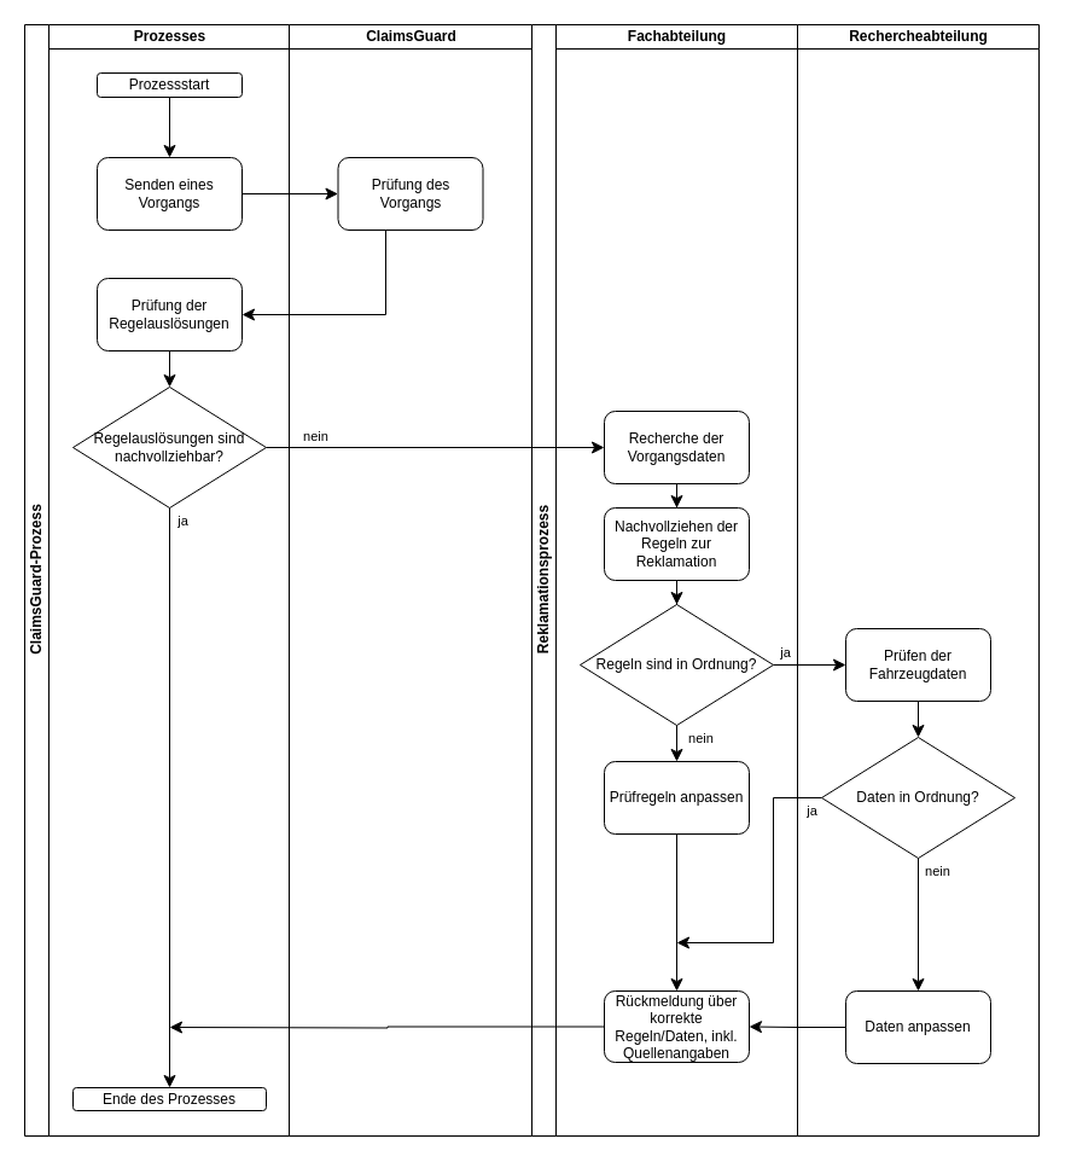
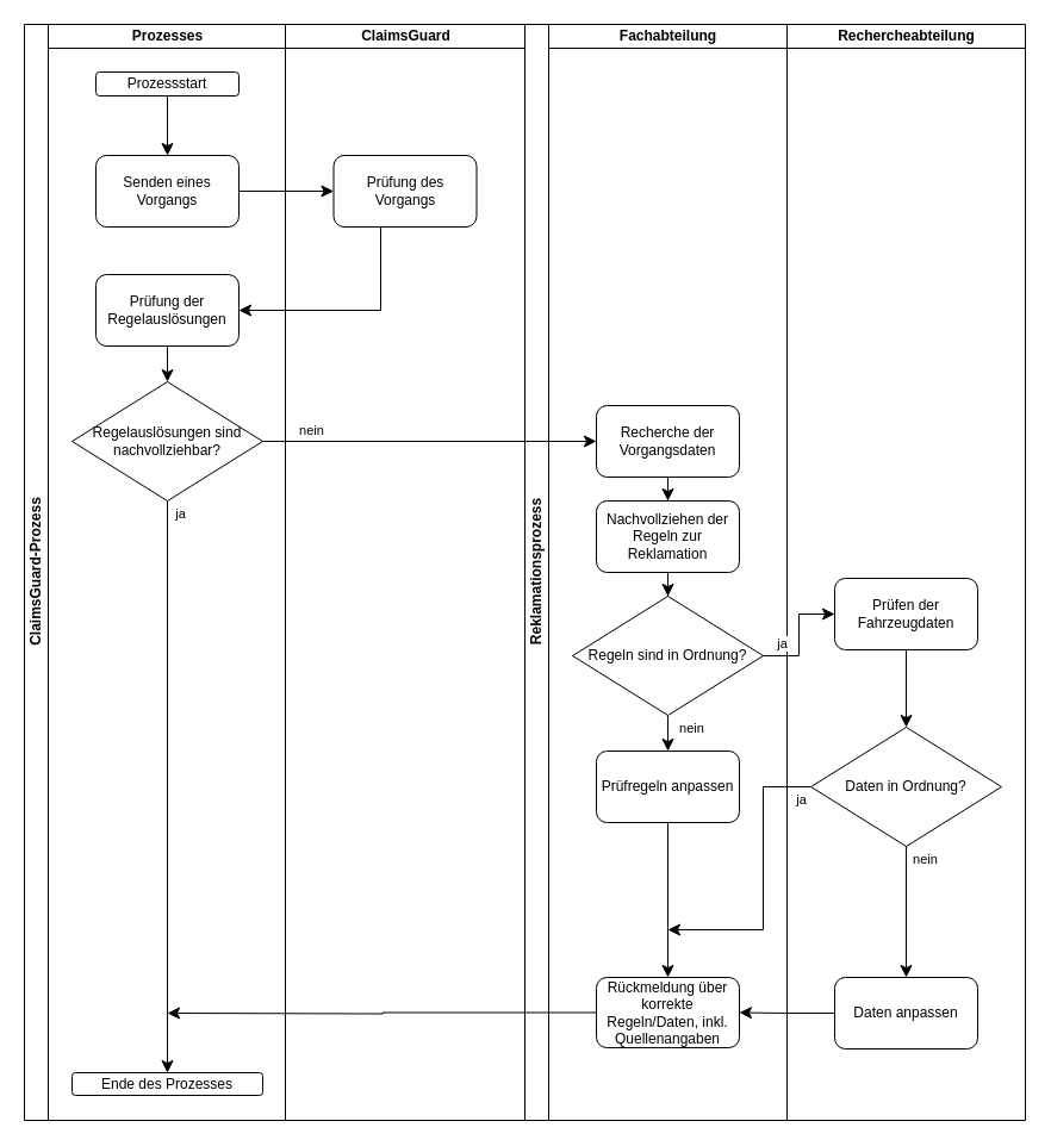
  <mxCell id="0" />
  <mxCell id="1" parent="0" />
  <mxCell id="2" value="ClaimsGuard-Prozess" style="swimlane;html=1;childLayout=stackLayout;resizeParent=1;resizeParentMax=0;startSize=20;horizontal=0;horizontalStack=1;fontSize=12;movable=1;editable=1;resizable=1;rotatable=1;deletable=1;connectable=1;" parent="1" vertex="1"><mxGeometry width="219" height="920" as="geometry" x="20" y="20" /></mxCell>
  <mxCell id="3" value="Fachabteilung" style="swimlane;html=1;startSize=20;fontSize=12;movable=1;editable=1;resizable=1;rotatable=1;deletable=1;connectable=1;" parent="1" vertex="1"><mxGeometry x="460" width="200" height="920" as="geometry" y="20" /></mxCell>
  <mxCell id="4" value="Recherche der Vorgangsdaten" style="rounded=1;whiteSpace=wrap;html=1;fontSize=12;movable=1;resizable=1;rotatable=1;deletable=1;editable=1;connectable=1;" parent="3" vertex="1"><mxGeometry x="40" y="320" width="120" height="60" as="geometry" /></mxCell>
  <mxCell id="5" value="Nachvollziehen der Regeln zur Reklamation" style="rounded=1;whiteSpace=wrap;html=1;fontSize=12;movable=1;resizable=1;rotatable=1;deletable=1;editable=1;connectable=1;" parent="3" vertex="1"><mxGeometry x="40" y="400" width="120" height="60" as="geometry" /></mxCell>
  <mxCell id="6" value="Regeln sind in Ordnung?" style="rhombus;whiteSpace=wrap;html=1;fontSize=12;movable=1;resizable=1;rotatable=1;deletable=1;editable=1;connectable=1;" parent="3" vertex="1"><mxGeometry x="20" y="480" width="160" height="100" as="geometry" /></mxCell>
  <mxCell id="7" value="" style="edgeStyle=orthogonalEdgeStyle;rounded=0;orthogonalLoop=1;jettySize=auto;html=1;fontSize=12;endArrow=classic;endFill=1;startSize=8;endSize=8;movable=1;resizable=1;rotatable=1;deletable=1;editable=1;connectable=1;" parent="3" source="5" target="6" edge="1"><mxGeometry relative="1" as="geometry"><mxPoint x="-20" y="650" as="sourcePoint" /><mxPoint x="-20" y="790" as="targetPoint" /></mxGeometry></mxCell>
  <mxCell id="8" value="Prüfregeln anpassen" style="rounded=1;whiteSpace=wrap;html=1;fontSize=12;movable=1;resizable=1;rotatable=1;deletable=1;editable=1;connectable=1;" parent="3" vertex="1"><mxGeometry x="40" y="610" width="120" height="60" as="geometry" /></mxCell>
  <mxCell id="9" style="edgeStyle=orthogonalEdgeStyle;rounded=0;orthogonalLoop=1;jettySize=auto;html=1;fontSize=12;endArrow=classic;endFill=1;startSize=8;endSize=8;movable=1;resizable=1;rotatable=1;deletable=1;editable=1;connectable=1;" parent="3" source="6" target="8" edge="1"><mxGeometry relative="1" as="geometry"><Array as="points"><mxPoint x="110" y="580" /><mxPoint x="110" y="580" /></Array></mxGeometry></mxCell>
  <mxCell id="10" value="nein" style="edgeLabel;html=1;align=center;verticalAlign=middle;resizable=1;points=[];movable=1;rotatable=1;deletable=1;editable=1;connectable=1;" parent="9" vertex="1" connectable="0"><mxGeometry x="-0.328" y="-1" relative="1" as="geometry"><mxPoint x="20" as="offset" /></mxGeometry></mxCell>
  <mxCell id="11" style="edgeStyle=orthogonalEdgeStyle;rounded=0;orthogonalLoop=1;jettySize=auto;html=1;fontSize=12;movable=1;resizable=1;rotatable=1;deletable=1;editable=1;connectable=1;endSize=8;" parent="3" source="4" target="5" edge="1"><mxGeometry relative="1" as="geometry"><Array as="points" /><mxPoint x="110.034" y="393" as="sourcePoint" /></mxGeometry></mxCell>
  <mxCell id="12" value="Reklamationsprozess" style="swimlane;html=1;childLayout=stackLayout;resizeParent=1;resizeParentMax=0;startSize=20;horizontal=0;horizontalStack=1;fontSize=12;movable=1;editable=1;resizable=1;rotatable=1;deletable=1;connectable=1;dropTarget=0;" parent="1" vertex="1"><mxGeometry x="440" width="220" height="920" as="geometry" y="20" /></mxCell>
  <mxCell id="13" value="Rechercheabteilung" style="swimlane;html=1;startSize=20;fontSize=12;movable=1;editable=1;resizable=1;rotatable=1;deletable=1;connectable=1;dropTarget=0;" parent="1" vertex="1"><mxGeometry x="660" width="200" height="920" as="geometry" y="20" /></mxCell>
- <mxCell id="14" value="Prüfen der Fahrzeugdaten" style="rounded=1;whiteSpace=wrap;html=1;fontSize=12;movable=1;resizable=1;rotatable=1;deletable=1;editable=1;connectable=1;" parent="13" vertex="1"><mxGeometry x="40" y="500" width="120" height="60" as="geometry" /></mxCell>
+ <mxCell id="14" value="Prüfen der Fahrzeugdaten" style="rounded=1;whiteSpace=wrap;html=1;fontSize=12;movable=1;resizable=1;rotatable=1;deletable=1;editable=1;connectable=1;" parent="13" vertex="1"><mxGeometry x="40" y="465" width="120" height="60" as="geometry" /></mxCell>
  <mxCell id="15" value="Daten in Ordnung?" style="rhombus;whiteSpace=wrap;html=1;fontSize=12;movable=1;resizable=1;rotatable=1;deletable=1;editable=1;connectable=1;" parent="13" vertex="1"><mxGeometry x="20" y="590" width="160" height="100" as="geometry" /></mxCell>
  <mxCell id="16" style="edgeStyle=orthogonalEdgeStyle;rounded=0;orthogonalLoop=1;jettySize=auto;html=1;fontSize=12;endArrow=classic;endFill=1;startSize=8;endSize=8;movable=1;resizable=1;rotatable=1;deletable=1;editable=1;connectable=1;" parent="13" source="14" target="15" edge="1"><mxGeometry relative="1" as="geometry" /></mxCell>
  <mxCell id="17" value="Daten anpassen" style="rounded=1;whiteSpace=wrap;html=1;fontSize=12;movable=1;resizable=1;rotatable=1;deletable=1;editable=1;connectable=1;" parent="13" vertex="1"><mxGeometry x="40" y="800" width="120" height="60" as="geometry" /></mxCell>
  <mxCell id="18" style="edgeStyle=orthogonalEdgeStyle;rounded=0;orthogonalLoop=1;jettySize=auto;html=1;fontSize=12;endArrow=classic;endFill=1;startSize=8;endSize=8;movable=1;resizable=1;rotatable=1;deletable=1;editable=1;connectable=1;" parent="13" source="15" target="17" edge="1"><mxGeometry relative="1" as="geometry" /></mxCell>
  <mxCell id="19" value="nein" style="edgeLabel;html=1;align=center;verticalAlign=middle;resizable=1;points=[];movable=1;rotatable=1;deletable=1;editable=1;connectable=1;" parent="18" vertex="1" connectable="0"><mxGeometry x="-0.913" relative="1" as="geometry"><mxPoint x="15" y="5" as="offset" /></mxGeometry></mxCell>
  <mxCell id="20" value="Prozesses" style="swimlane;html=1;startSize=20;fontSize=12;movable=1;editable=1;resizable=1;rotatable=1;deletable=1;connectable=1;dropTarget=0;" parent="1" vertex="1"><mxGeometry x="40" width="199" height="920" as="geometry" y="20" /></mxCell>
  <mxCell id="21" value="Senden eines Vorgangs" style="rounded=1;whiteSpace=wrap;html=1;movable=1;resizable=1;rotatable=1;deletable=1;editable=1;connectable=1;" parent="20" vertex="1"><mxGeometry x="40" y="110" width="120" height="60" as="geometry" /></mxCell>
  <mxCell id="22" value="Prozessstart" style="rounded=1;whiteSpace=wrap;html=1;movable=1;resizable=1;rotatable=1;deletable=1;editable=1;connectable=1;" parent="20" vertex="1"><mxGeometry x="40" y="40" width="120" height="20" as="geometry" /></mxCell>
  <mxCell id="23" style="edgeStyle=orthogonalEdgeStyle;rounded=0;orthogonalLoop=1;jettySize=auto;html=1;fontSize=12;endArrow=classic;endFill=1;startSize=8;endSize=8;movable=1;resizable=1;rotatable=1;deletable=1;editable=1;connectable=1;" parent="20" source="22" target="21" edge="1"><mxGeometry relative="1" as="geometry" /></mxCell>
  <mxCell id="24" value="Prüfung der Regelauslösungen" style="rounded=1;whiteSpace=wrap;html=1;movable=1;resizable=1;rotatable=1;deletable=1;editable=1;connectable=1;" parent="20" vertex="1"><mxGeometry x="40" y="210" width="120" height="60" as="geometry" /></mxCell>
  <mxCell id="25" value="Regelauslösungen sind nachvollziehbar?" style="rhombus;whiteSpace=wrap;html=1;fontSize=12;movable=1;resizable=1;rotatable=1;deletable=1;editable=1;connectable=1;" parent="20" vertex="1"><mxGeometry x="20" y="300" width="160" height="100" as="geometry" /></mxCell>
  <mxCell id="26" style="edgeStyle=orthogonalEdgeStyle;rounded=0;orthogonalLoop=1;jettySize=auto;html=1;fontSize=12;endArrow=classic;endFill=1;startSize=8;endSize=8;movable=1;resizable=1;rotatable=1;deletable=1;editable=1;connectable=1;" parent="20" source="24" target="25" edge="1"><mxGeometry relative="1" as="geometry" /></mxCell>
  <mxCell id="27" value="ClaimsGuard" style="swimlane;html=1;startSize=20;fontSize=12;movable=1;editable=1;resizable=1;rotatable=1;deletable=1;connectable=1;dropTarget=0;" parent="1" vertex="1"><mxGeometry x="239" width="201" height="920" as="geometry" y="20" /></mxCell>
  <mxCell id="28" value="Prüfung des Vorgangs" style="rounded=1;whiteSpace=wrap;html=1;movable=1;resizable=1;rotatable=1;deletable=1;editable=1;connectable=1;" parent="27" vertex="1"><mxGeometry x="40.5" y="110" width="120" height="60" as="geometry" /></mxCell>
  <mxCell id="29" style="edgeStyle=orthogonalEdgeStyle;rounded=0;orthogonalLoop=1;jettySize=auto;html=1;fontSize=12;endArrow=classic;startSize=8;endSize=8;endFill=1;movable=1;resizable=1;rotatable=1;deletable=1;editable=1;connectable=1;" parent="1" source="25" target="33" edge="1"><mxGeometry relative="1" as="geometry" /></mxCell>
  <mxCell id="30" value="ja" style="edgeLabel;html=1;align=center;verticalAlign=middle;resizable=1;points=[];movable=1;rotatable=1;deletable=1;editable=1;connectable=1;" parent="29" vertex="1" connectable="0"><mxGeometry x="-0.925" relative="1" as="geometry"><mxPoint x="10" y="-8" as="offset" /></mxGeometry></mxCell>
  <mxCell id="31" style="edgeStyle=orthogonalEdgeStyle;rounded=0;orthogonalLoop=1;jettySize=auto;html=1;fontSize=12;endArrow=classic;endFill=1;startSize=8;endSize=8;movable=1;resizable=1;rotatable=1;deletable=1;editable=1;connectable=1;" parent="1" source="25" target="4" edge="1"><mxGeometry relative="1" as="geometry" /></mxCell>
  <mxCell id="32" value="nein" style="edgeLabel;html=1;align=center;verticalAlign=middle;resizable=1;points=[];movable=1;rotatable=1;deletable=1;editable=1;connectable=1;" parent="31" vertex="1" connectable="0"><mxGeometry x="-0.743" relative="1" as="geometry"><mxPoint x="4" y="-10" as="offset" /></mxGeometry></mxCell>
  <mxCell id="33" value="Ende des Prozesses" style="rounded=1;whiteSpace=wrap;html=1;fontSize=12;movable=1;resizable=1;rotatable=1;deletable=1;editable=1;connectable=1;" parent="1" vertex="1"><mxGeometry x="60" y="900" width="160" height="19" as="geometry" /></mxCell>
  <mxCell id="34" style="edgeStyle=orthogonalEdgeStyle;rounded=0;orthogonalLoop=1;jettySize=auto;html=1;fontSize=12;endArrow=classic;endFill=1;startSize=8;endSize=8;movable=1;resizable=1;rotatable=1;deletable=1;editable=1;connectable=1;" parent="1" source="21" target="28" edge="1"><mxGeometry relative="1" as="geometry" /></mxCell>
  <mxCell id="35" style="edgeStyle=orthogonalEdgeStyle;rounded=0;orthogonalLoop=1;jettySize=auto;html=1;fontSize=12;endArrow=classic;endFill=1;startSize=8;endSize=8;movable=1;resizable=1;rotatable=1;deletable=1;editable=1;connectable=1;" parent="1" source="28" target="24" edge="1"><mxGeometry relative="1" as="geometry"><Array as="points"><mxPoint x="319" y="260" /></Array></mxGeometry></mxCell>
  <mxCell id="36" value="ja" style="edgeStyle=orthogonalEdgeStyle;rounded=0;orthogonalLoop=1;jettySize=auto;html=1;endSize=8;" parent="1" source="6" target="14" edge="1"><mxGeometry x="-0.667" y="10" relative="1" as="geometry"><mxPoint x="693.724" y="569.241" as="targetPoint" /><mxPoint as="offset" /></mxGeometry></mxCell>
  <mxCell id="37" style="edgeStyle=orthogonalEdgeStyle;rounded=0;orthogonalLoop=1;jettySize=auto;html=1;endSize=8;" parent="1" source="38" edge="1"><mxGeometry relative="1" as="geometry"><mxPoint x="140" y="850" as="targetPoint" /></mxGeometry></mxCell>
  <mxCell id="38" value="Rückmeldung über korrekte Regeln/Daten, inkl. Quellenangaben" style="rounded=1;whiteSpace=wrap;html=1;fontSize=12;movable=1;resizable=1;rotatable=1;deletable=1;editable=1;connectable=1;" parent="1" vertex="1"><mxGeometry x="500" y="820" width="120" height="59" as="geometry" /></mxCell>
  <mxCell id="39" style="edgeStyle=orthogonalEdgeStyle;rounded=0;orthogonalLoop=1;jettySize=auto;html=1;endSize=8;" parent="1" source="8" target="38" edge="1"><mxGeometry relative="1" as="geometry" /></mxCell>
  <mxCell id="40" style="edgeStyle=orthogonalEdgeStyle;rounded=0;orthogonalLoop=1;jettySize=auto;html=1;exitX=0;exitY=0.5;exitDx=0;exitDy=0;endSize=8;" parent="1" source="15" edge="1"><mxGeometry relative="1" as="geometry"><Array as="points"><mxPoint x="640" y="660" /><mxPoint x="640" y="780" /></Array><mxPoint x="560" y="780" as="targetPoint" /></mxGeometry></mxCell>
  <mxCell id="41" value="ja" style="edgeLabel;html=1;align=center;verticalAlign=middle;resizable=0;points=[];" parent="40" vertex="1" connectable="0"><mxGeometry x="-0.896" y="2" relative="1" as="geometry"><mxPoint x="3" y="8" as="offset" /></mxGeometry></mxCell>
  <mxCell id="42" style="edgeStyle=orthogonalEdgeStyle;rounded=0;orthogonalLoop=1;jettySize=auto;html=1;endSize=8;" parent="1" source="17" target="38" edge="1"><mxGeometry relative="1" as="geometry" /></mxCell>
